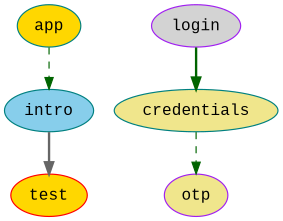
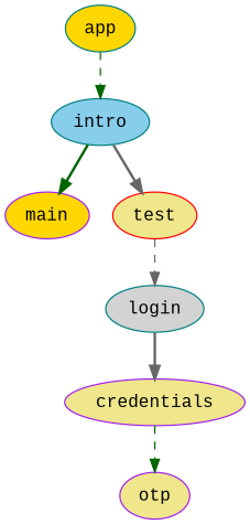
  digraph {
    fontname="Liberation Mono"
    package="ru.kode.way.nav11"
    node [color=teal fillcolor=khaki fontname="Liberation Mono" style=filled]
    edge [color=darkgreen fontname="Liberation Mono" style=dashed]
    app [fillcolor=gold type=flow]
    intro [fillcolor=skyblue]
-   test [color=red fillcolor=gold]
-   login [color=purple fillcolor=lightgrey type=flow]
-   credentials
+   main [color=purple fillcolor=gold]
+   test [color=red]
+   login [fillcolor=lightgrey type=flow]
+   credentials [color=purple]
    otp [color=purple]
    app -> intro
+   intro -> main [style=bold]
    intro -> test [color=gray40 style=bold]
-   login -> credentials [style=bold]
+   test -> login [color=gray40]
+   login -> credentials [color=gray40 style=bold]
    credentials -> otp
  }
